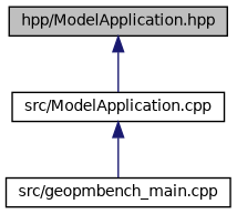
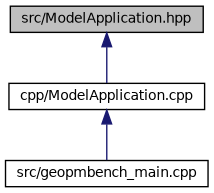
  digraph {
    fontname="DejaVu Sans"
    node [color=black fillcolor=white fontname="DejaVu Sans" fontsize=10 shape=record style=filled]
    edge [color=midnightblue dir=back fontname="DejaVu Sans" fontsize=10 labelfontname=Helvetica labelfontsize=10 style=solid]
-   n1 [fillcolor=grey75 fontcolor=black height=0.2 label="hpp/ModelApplication.hpp" width=0.4]
-   n2 [height=0.2 label="src/ModelApplication.cpp" width=0.4]
+   n1 [fillcolor=grey75 fontcolor=black height=0.2 label="src/ModelApplication.hpp" width=0.4]
+   n2 [height=0.2 label="cpp/ModelApplication.cpp" width=0.4]
    n3 [height=0.2 label="src/geopmbench_main.cpp" width=0.4]
    n1 -> n2
    n2 -> n3
  }
